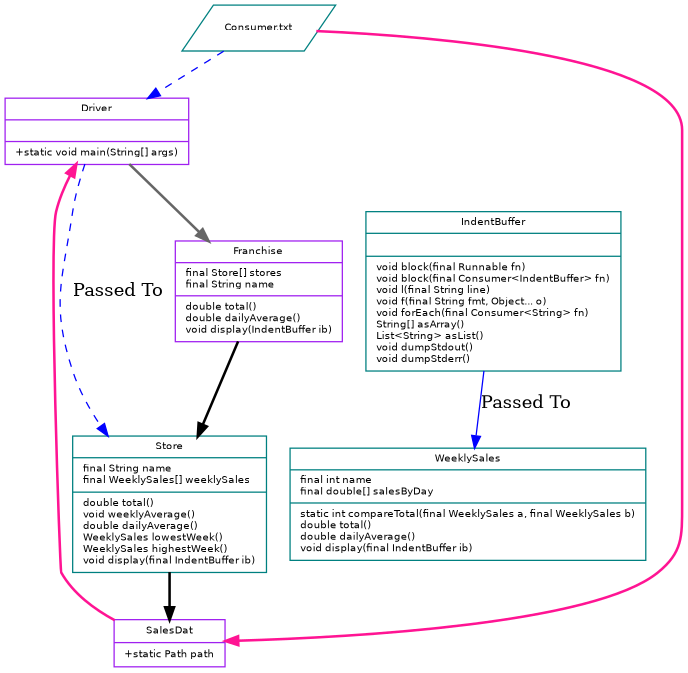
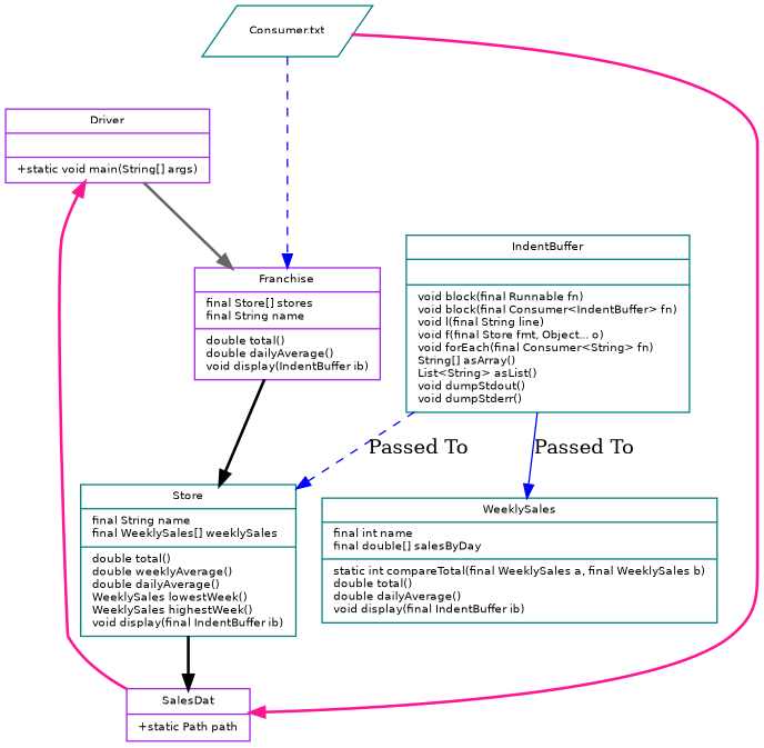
  digraph {
    node [color=teal fontname="Bitstream Vera Sans" fontsize=8 shape=record]
    edge [color=blue style=bold]
    n1 [color=purple label="{Driver||+static void main(String[] args)\l}"]
    n2 [color=purple label="{Franchise|final Store[] stores\lfinal String name\l|double total()\ldouble dailyAverage()\lvoid display(IndentBuffer ib)\l}"]
-   n3 [label="{Store|final String name\lfinal WeeklySales[] weeklySales\l|double total()\lvoid weeklyAverage()\ldouble dailyAverage()\lWeeklySales lowestWeek()\lWeeklySales highestWeek()\lvoid display(final IndentBuffer ib)\l}"]
+   n3 [label="{Store|final String name\lfinal WeeklySales[] weeklySales\l|double total()\ldouble weeklyAverage()\ldouble dailyAverage()\lWeeklySales lowestWeek()\lWeeklySales highestWeek()\lvoid display(final IndentBuffer ib)\l}"]
    n4 [color=purple label="{SalesDat|+static Path path\l}"]
-   n5 [label="{IndentBuffer||void block(final Runnable fn)\lvoid block(final Consumer\<IndentBuffer\> fn)\lvoid l(final String line)\lvoid f(final String fmt, Object... o)\lvoid forEach(final Consumer\<String\> fn)\lString[] asArray()\lList\<String\> asList()\lvoid dumpStdout()\lvoid dumpStderr()\l}"]
+   n5 [label="{IndentBuffer||void block(final Runnable fn)\lvoid block(final Consumer\<IndentBuffer\> fn)\lvoid l(final String line)\lvoid f(final Store fmt, Object... o)\lvoid forEach(final Consumer\<String\> fn)\lString[] asArray()\lList\<String\> asList()\lvoid dumpStdout()\lvoid dumpStderr()\l}"]
    n6 [label="{WeeklySales|final int name\lfinal double[] salesByDay\l|static int compareTotal(final WeeklySales a, final WeeklySales b)\ldouble total()\ldouble dailyAverage()\lvoid display(final IndentBuffer ib)\l}"]
    n7 [label="Consumer.txt" shape=parallelogram]
    n1 -> n2 [color=gray40]
    n2 -> n3 [color=black]
    n3 -> n4 [color=black]
    n4 -> n1 [color=deeppink]
-   n1 -> n3 [label="Passed To" style=dashed]
+   n5 -> n3 [label="Passed To" style=dashed]
    n5 -> n6 [label="Passed To" style=solid]
-   n7 -> n1 [style=dashed]
+   n7 -> n2 [style=dashed]
    n7 -> n4 [color=deeppink]
  }
